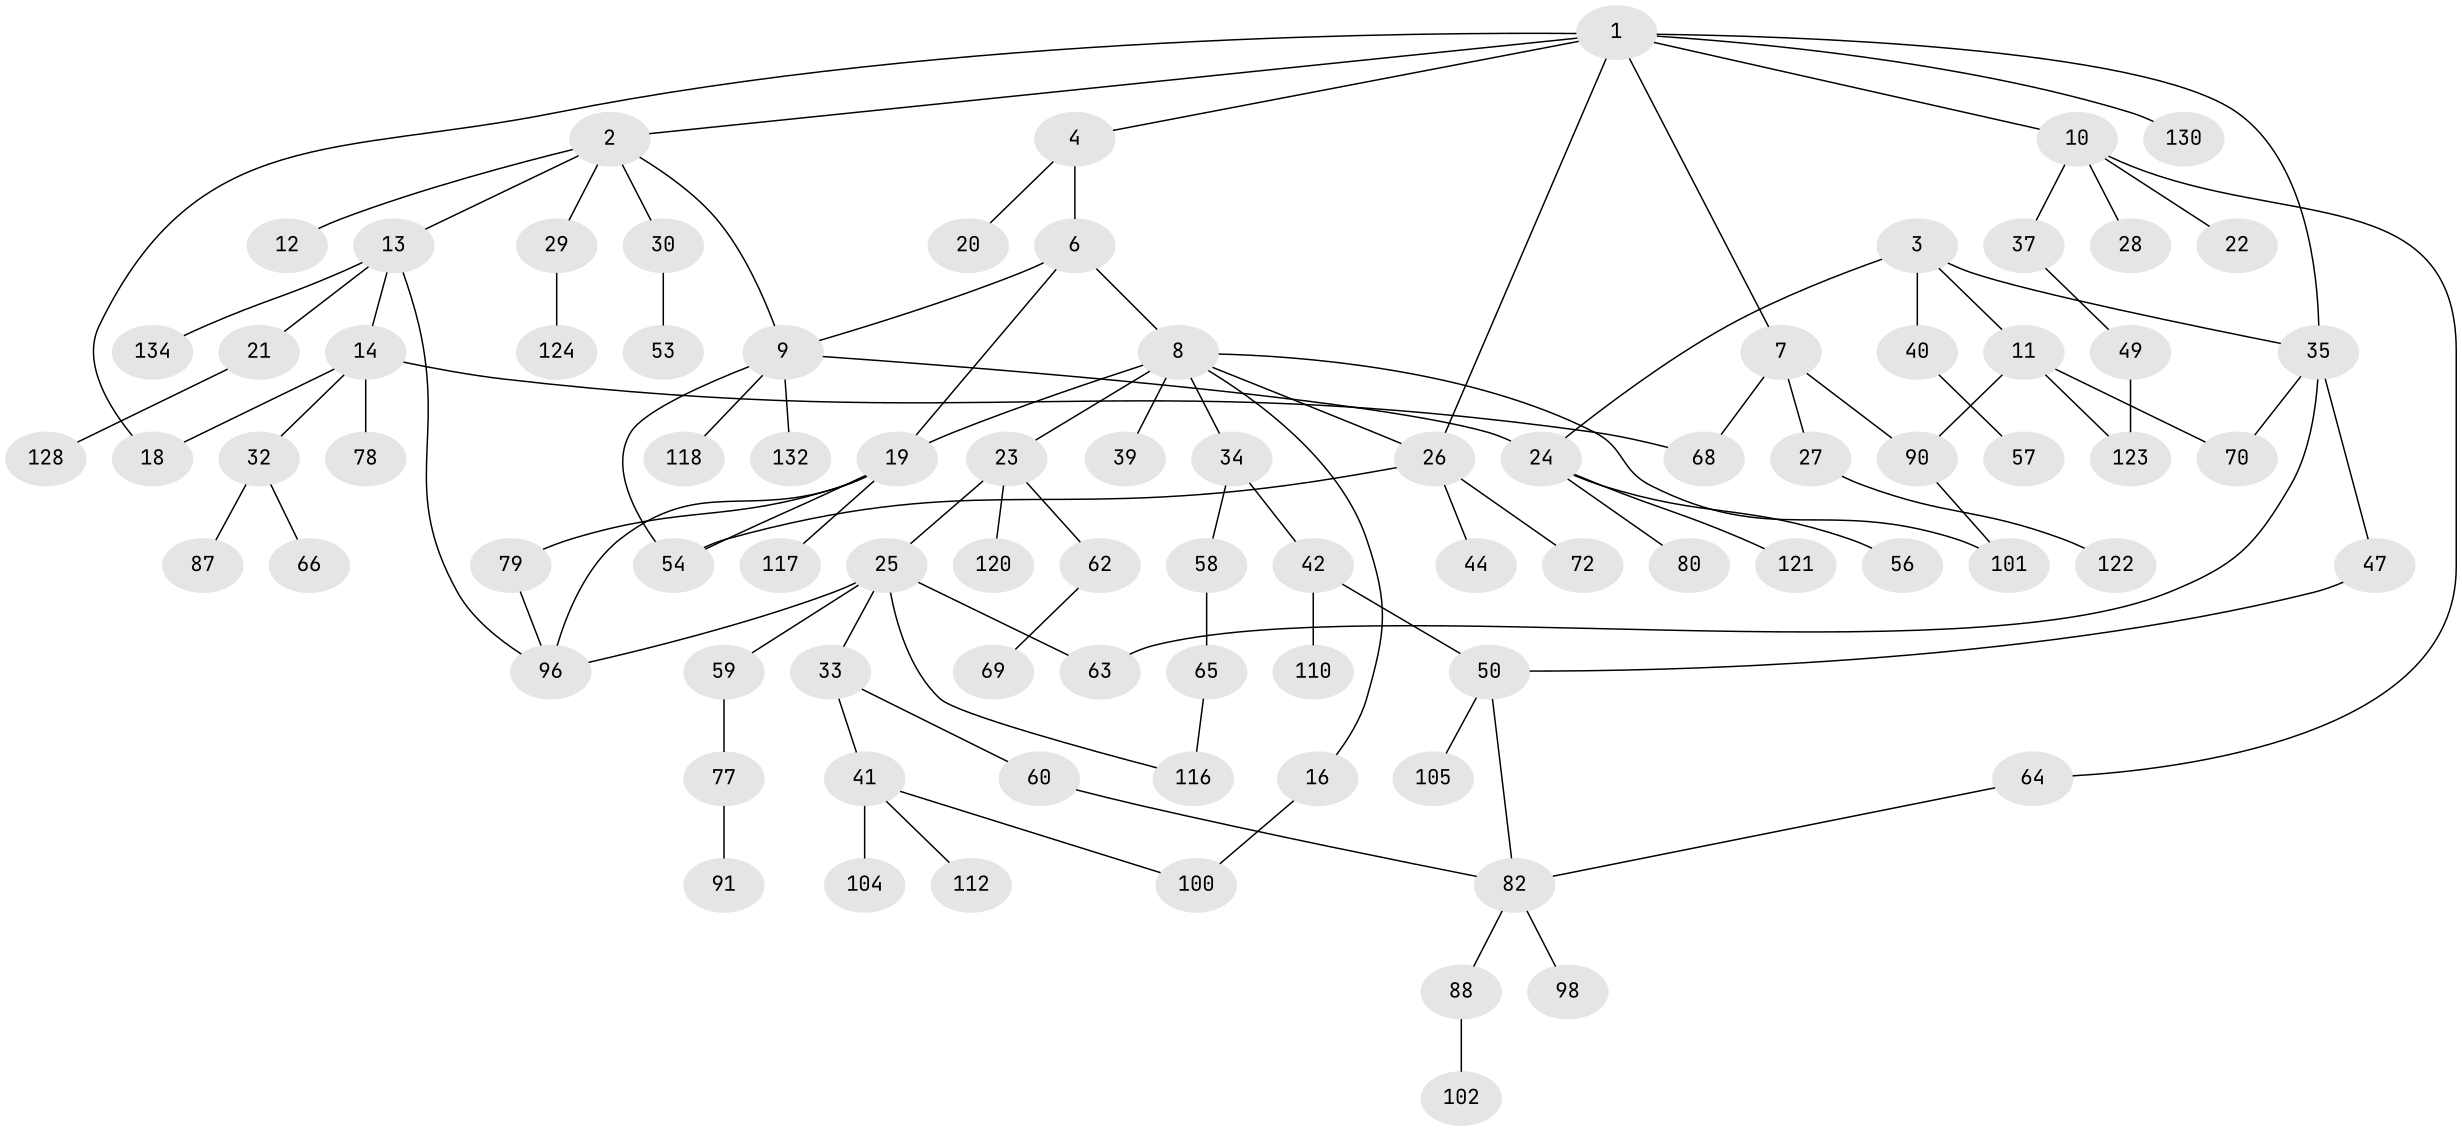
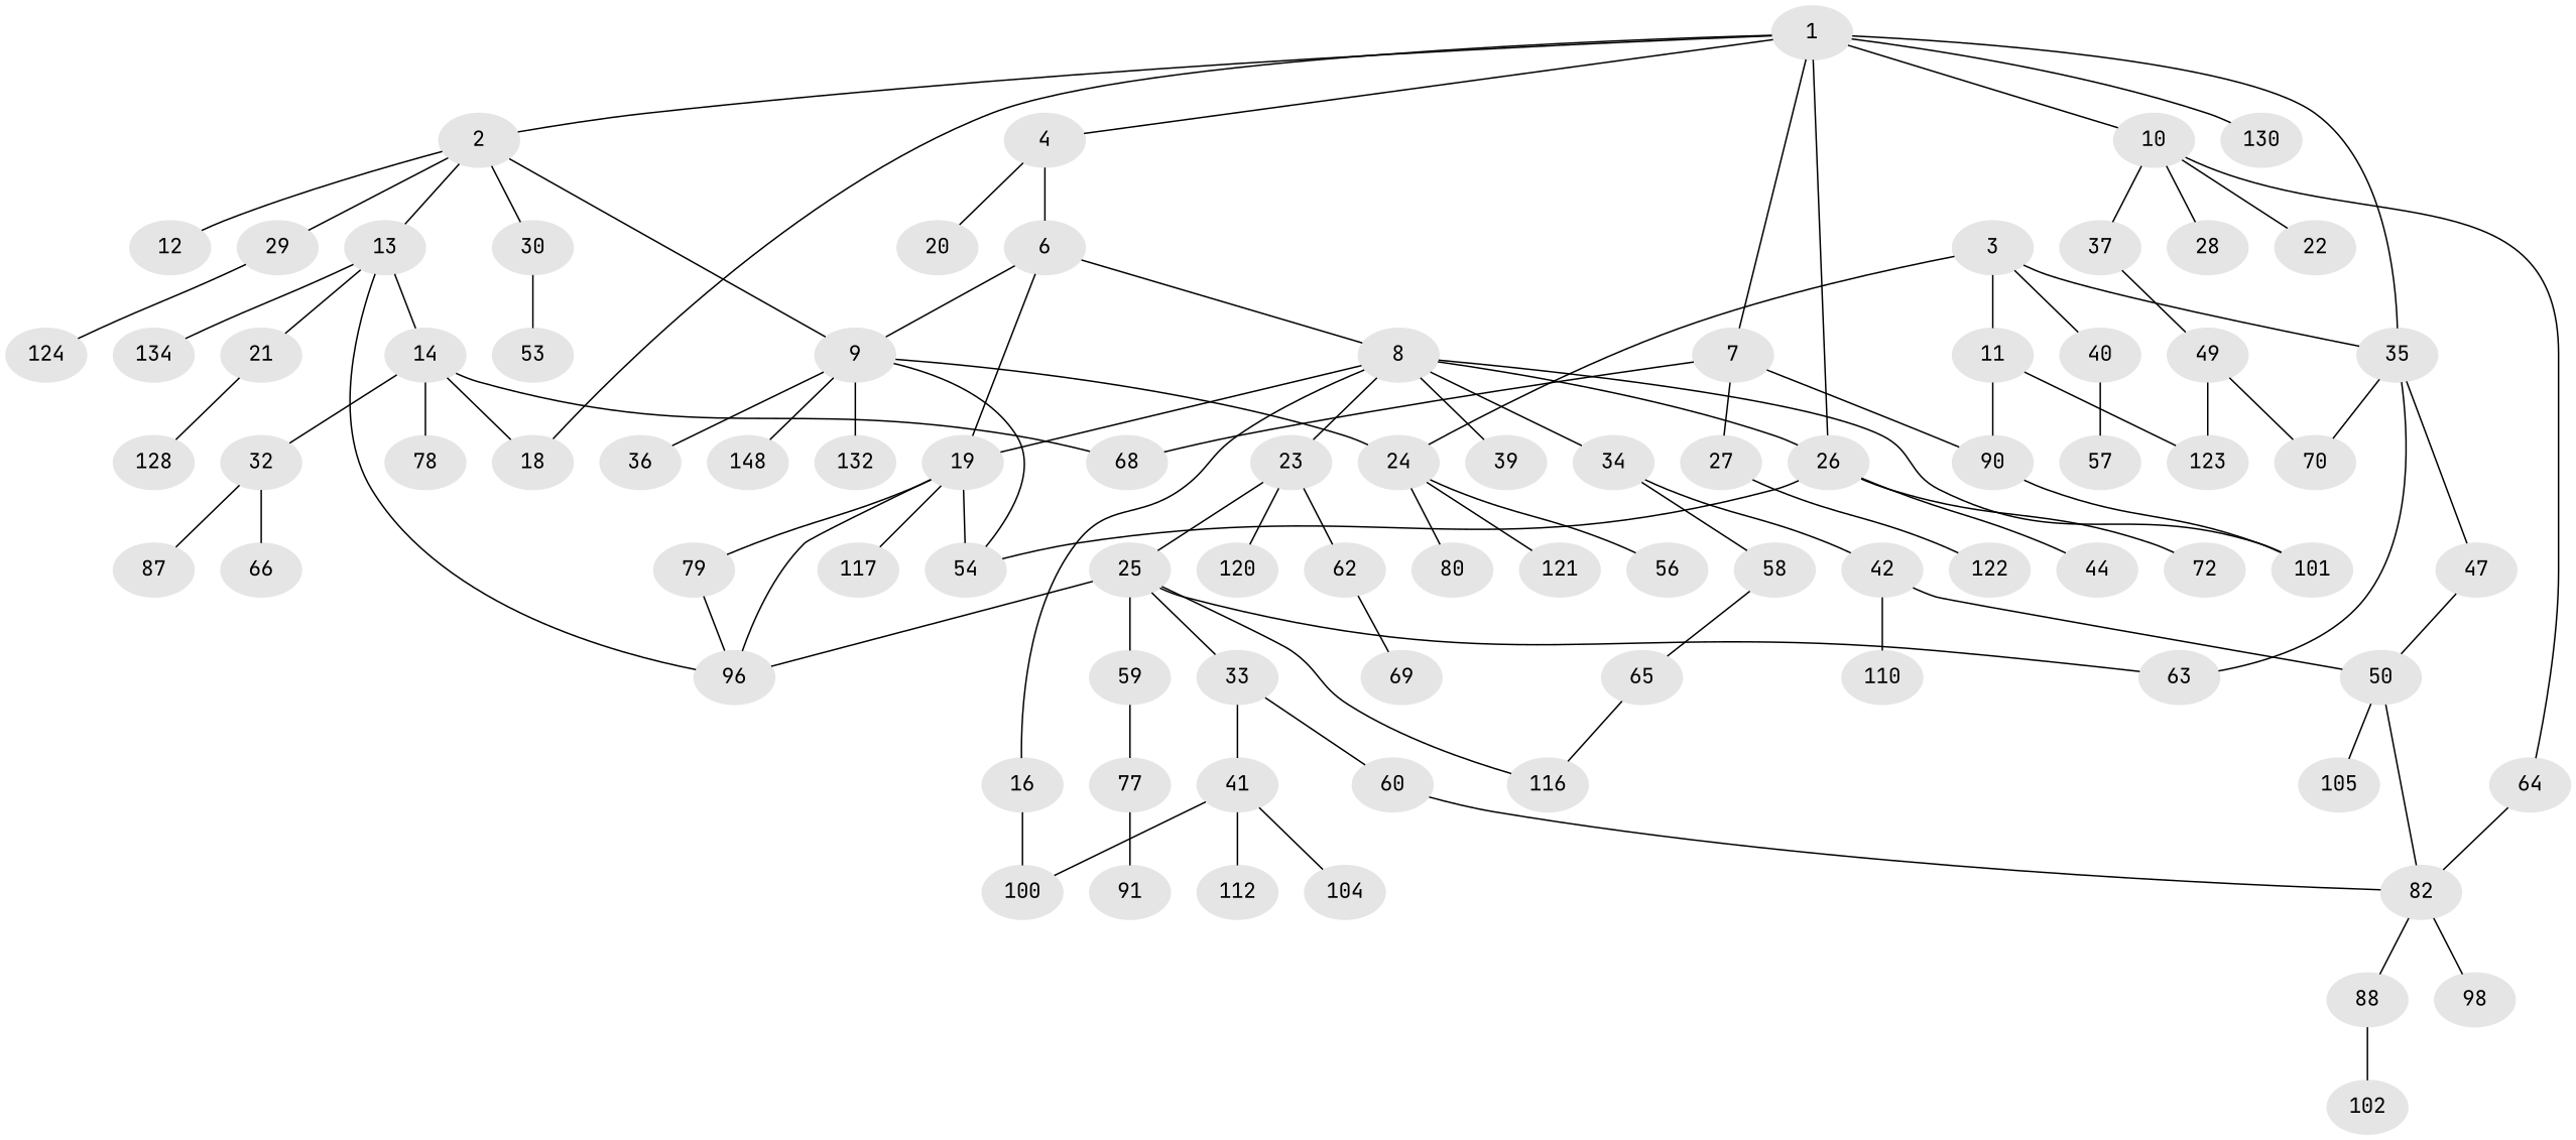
  graph {
    fontname="JetBrains Mono"
    node [color=gray90 fontname="JetBrains Mono" style=filled]
    edge [fontname="JetBrains Mono"]
    1 [super="+51"]
    2 [super="+5"]
    4
    7 [super="+76"]
    10 [super="+126"]
    18 [super="+125"]
    26 [super="+38"]
    130
    35 [super="+46"]
    9 [super="+86"]
    12
    13 [super="+17"]
    29 [super="+45"]
    30 [super="+127"]
    11 [super="+119"]
    3
    24 [super="+133"]
    40 [super="+114"]
    6
    20
    27 [super="+107"]
    68 [super="+113"]
    90
    22
    28
    37 [super="+67"]
    64 [super="+99"]
    54 [super="+89"]
    44
    72 [super="+74"]
-   118
+   36
+   118 [label=148]
    132
    14 [super="+61"]
    21
    96 [super="+103"]
    134
    124
    53 [super="+108"]
    70
    123
    56
    80 [super="+81"]
    121
    63
    47 [super="+92"]
    57
    8 [super="+15"]
    19 [super="+55"]
    16 [super="+97"]
    23 [super="+31"]
    34 [super="+93"]
    39
    101 [super="+131"]
    79
    117
    122
    100
    25 [super="+48"]
    62
    120
    42 [super="+43"]
    58
    49 [super="+52"]
    82 [super="+94"]
    32
    78 [super="+135"]
    128
    66 [super="+85"]
    87 [super="+129"]
    104 [super="+106"]
    33
    59
    116
    69
    41 [super="+84"]
    60 [super="+71"]
    77 [super="+111"]
    112
    50 [super="+83"]
    110
    65 [super="+73"]
    105
    88 [super="+95"]
    98
    91
    102 [super="+115"]
    1 -- 2
    1 -- 4
    1 -- 7
    1 -- 10
    1 -- 18
    1 -- 26
    1 -- 130
    1 -- 35
    2 -- 9
    2 -- 12
    2 -- 13
    2 -- 29
    2 -- 30
    4 -- 6
    4 -- 20
    7 -- 27
    7 -- 68
    7 -- 90
    10 -- 22
    10 -- 28
    10 -- 37
    10 -- 64
    26 -- 54
    26 -- 44
    26 -- 72
    35 -- 70
    35 -- 63
    35 -- 47
    9 -- 24
    9 -- 54
+   9 -- 36
    9 -- 118
    9 -- 132
    13 -- 14
    13 -- 21
    13 -- 96
    13 -- 134
    29 -- 124
    30 -- 53
    11 -- 90
-   11 -- 70
+   49 -- 70
    11 -- 123
    3 -- 35
    3 -- 11
    3 -- 24
    3 -- 40
    24 -- 56
    24 -- 80
    24 -- 121
    40 -- 57
    6 -- 9
    6 -- 8
    6 -- 19
    27 -- 122
    90 -- 101
    37 -- 49
    64 -- 82
    14 -- 18
    14 -- 68
    14 -- 32
    14 -- 78
    21 -- 128
    47 -- 50
    8 -- 26
    8 -- 19
    8 -- 16
    8 -- 23
    8 -- 34
    8 -- 39
    8 -- 101
    19 -- 54
    19 -- 96
    19 -- 79
    19 -- 117
    16 -- 100
    23 -- 25
    23 -- 62
    23 -- 120
    34 -- 42
    34 -- 58
    79 -- 96
    25 -- 96
    25 -- 63
    25 -- 33
    25 -- 59
    25 -- 116
    62 -- 69
    42 -- 50
    42 -- 110
    58 -- 65
    49 -- 123
    82 -- 88
    82 -- 98
    32 -- 66
    32 -- 87
    33 -- 41
    33 -- 60
    59 -- 77
    41 -- 100
    41 -- 104
    41 -- 112
    60 -- 82
    77 -- 91
    50 -- 82
    50 -- 105
    65 -- 116
    88 -- 102
  }
